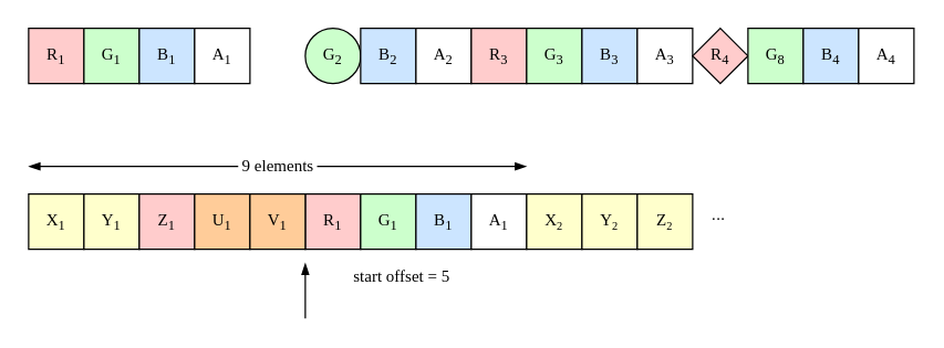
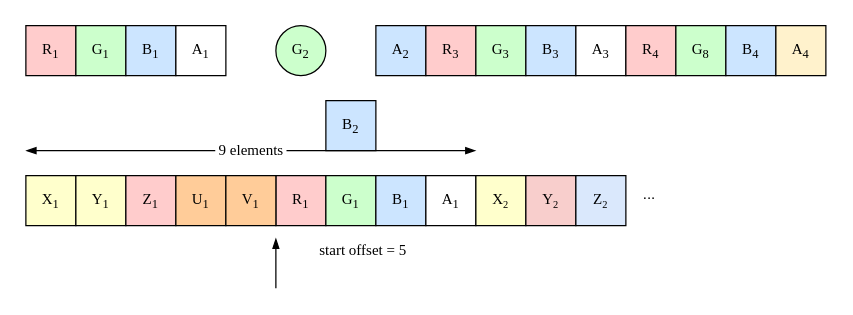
  <mxCell id="0" />
  <mxCell id="1" parent="0" />
  <mxCell id="2" value="&lt;font face=&quot;Menlo&quot;&gt;R&lt;sub&gt;1&lt;/sub&gt;&lt;/font&gt;" style="rounded=0;whiteSpace=wrap;html=1;fillColor=#FFCCCC;" vertex="1" parent="1"><mxGeometry x="20" y="20" width="40" height="40" as="geometry" /></mxCell>
  <mxCell id="3" value="&lt;font face=&quot;Menlo&quot;&gt;G&lt;sub&gt;1&lt;/sub&gt;&lt;/font&gt;" style="rounded=0;whiteSpace=wrap;html=1;fillColor=#CCFFCC;" vertex="1" parent="1"><mxGeometry x="60" y="20" width="40" height="40" as="geometry" /></mxCell>
  <mxCell id="4" value="&lt;font face=&quot;Menlo&quot;&gt;B&lt;sub&gt;1&lt;/sub&gt;&lt;/font&gt;" style="rounded=0;whiteSpace=wrap;html=1;fillColor=#CCE5FF;" vertex="1" parent="1"><mxGeometry x="100" y="20" width="40" height="40" as="geometry" /></mxCell>
  <mxCell id="5" value="&lt;font face=&quot;Menlo&quot;&gt;A&lt;sub&gt;1&lt;/sub&gt;&lt;/font&gt;" style="rounded=0;whiteSpace=wrap;html=1;" vertex="1" parent="1"><mxGeometry x="140" y="20" width="40" height="40" as="geometry" /></mxCell>
  <mxCell id="6" value="&lt;font face=&quot;Menlo&quot;&gt;G&lt;sub&gt;2&lt;/sub&gt;&lt;/font&gt;" style="ellipse;whiteSpace=wrap;html=1;fillColor=#CCFFCC;" vertex="1" parent="1"><mxGeometry x="220" y="20" width="40" height="40" as="geometry" /></mxCell>
- <mxCell id="7" value="&lt;font face=&quot;Menlo&quot;&gt;B&lt;sub&gt;2&lt;/sub&gt;&lt;/font&gt;" style="rounded=0;whiteSpace=wrap;html=1;fillColor=#CCE5FF;" vertex="1" parent="1"><mxGeometry x="260" y="20" width="40" height="40" as="geometry" /></mxCell>
- <mxCell id="8" value="&lt;font face=&quot;Menlo&quot;&gt;A&lt;sub&gt;2&lt;/sub&gt;&lt;/font&gt;" style="rounded=0;whiteSpace=wrap;html=1;" vertex="1" parent="1"><mxGeometry x="300" y="20" width="40" height="40" as="geometry" /></mxCell>
+ <mxCell id="7" value="&lt;font face=&quot;Menlo&quot;&gt;B&lt;sub&gt;2&lt;/sub&gt;&lt;/font&gt;" style="rounded=0;whiteSpace=wrap;html=1;fillColor=#CCE5FF;" vertex="1" parent="1"><mxGeometry x="260" y="80" width="40" height="40" as="geometry" /></mxCell>
+ <mxCell id="8" value="&lt;font face=&quot;Menlo&quot;&gt;A&lt;sub&gt;2&lt;/sub&gt;&lt;/font&gt;" style="rounded=0;whiteSpace=wrap;html=1;fillColor=#cce5ff;" vertex="1" parent="1"><mxGeometry x="300" y="20" width="40" height="40" as="geometry" /></mxCell>
  <mxCell id="9" value="&lt;font face=&quot;Menlo&quot;&gt;R&lt;sub&gt;3&lt;/sub&gt;&lt;/font&gt;" style="rounded=0;whiteSpace=wrap;html=1;fillColor=#FFCCCC;" vertex="1" parent="1"><mxGeometry x="340" y="20" width="40" height="40" as="geometry" /></mxCell>
  <mxCell id="10" value="&lt;font face=&quot;Menlo&quot;&gt;G&lt;sub&gt;3&lt;/sub&gt;&lt;/font&gt;" style="rounded=0;whiteSpace=wrap;html=1;fillColor=#CCFFCC;" vertex="1" parent="1"><mxGeometry x="380" y="20" width="40" height="40" as="geometry" /></mxCell>
  <mxCell id="11" value="&lt;font face=&quot;Menlo&quot;&gt;B&lt;sub&gt;3&lt;/sub&gt;&lt;/font&gt;" style="rounded=0;whiteSpace=wrap;html=1;fillColor=#CCE5FF;" vertex="1" parent="1"><mxGeometry x="420" y="20" width="40" height="40" as="geometry" /></mxCell>
  <mxCell id="12" value="&lt;font face=&quot;Menlo&quot;&gt;A&lt;sub&gt;3&lt;/sub&gt;&lt;/font&gt;" style="rounded=0;whiteSpace=wrap;html=1;" vertex="1" parent="1"><mxGeometry x="460" y="20" width="40" height="40" as="geometry" /></mxCell>
- <mxCell id="13" value="&lt;font face=&quot;Menlo&quot;&gt;R&lt;sub&gt;4&lt;/sub&gt;&lt;/font&gt;" style="rhombus;whiteSpace=wrap;html=1;fillColor=#FFCCCC;" vertex="1" parent="1"><mxGeometry x="500" y="20" width="40" height="40" as="geometry" /></mxCell>
+ <mxCell id="13" value="&lt;font face=&quot;Menlo&quot;&gt;R&lt;sub&gt;4&lt;/sub&gt;&lt;/font&gt;" style="rounded=0;whiteSpace=wrap;html=1;fillColor=#FFCCCC;" vertex="1" parent="1"><mxGeometry x="500" y="20" width="40" height="40" as="geometry" /></mxCell>
  <mxCell id="14" value="&lt;font face=&quot;Menlo&quot;&gt;G&lt;sub&gt;8&lt;/sub&gt;&lt;/font&gt;" style="rounded=0;whiteSpace=wrap;html=1;fillColor=#CCFFCC;" vertex="1" parent="1"><mxGeometry x="540" y="20" width="40" height="40" as="geometry" /></mxCell>
  <mxCell id="15" value="&lt;font face=&quot;Menlo&quot;&gt;B&lt;sub&gt;4&lt;/sub&gt;&lt;/font&gt;" style="rounded=0;whiteSpace=wrap;html=1;fillColor=#CCE5FF;" vertex="1" parent="1"><mxGeometry x="580" y="20" width="40" height="40" as="geometry" /></mxCell>
- <mxCell id="16" value="&lt;font face=&quot;Menlo&quot;&gt;A&lt;sub&gt;4&lt;/sub&gt;&lt;/font&gt;" style="rounded=0;whiteSpace=wrap;html=1;" vertex="1" parent="1"><mxGeometry x="620" y="20" width="40" height="40" as="geometry" /></mxCell>
+ <mxCell id="16" value="&lt;font face=&quot;Menlo&quot;&gt;A&lt;sub&gt;4&lt;/sub&gt;&lt;/font&gt;" style="rounded=0;whiteSpace=wrap;html=1;fillColor=#fff2cc;" vertex="1" parent="1"><mxGeometry x="620" y="20" width="40" height="40" as="geometry" /></mxCell>
  <mxCell id="17" value="&lt;font face=&quot;Menlo&quot;&gt;R&lt;sub&gt;1&lt;/sub&gt;&lt;/font&gt;" style="rounded=0;whiteSpace=wrap;html=1;fillColor=#FFCCCC;" vertex="1" parent="1"><mxGeometry x="220" y="140" width="40" height="40" as="geometry" /></mxCell>
  <mxCell id="18" value="&lt;font face=&quot;Menlo&quot;&gt;G&lt;sub&gt;1&lt;/sub&gt;&lt;/font&gt;" style="rounded=0;whiteSpace=wrap;html=1;fillColor=#CCFFCC;" vertex="1" parent="1"><mxGeometry x="260" y="140" width="40" height="40" as="geometry" /></mxCell>
  <mxCell id="19" value="&lt;font face=&quot;Menlo&quot;&gt;B&lt;sub&gt;1&lt;/sub&gt;&lt;/font&gt;" style="rounded=0;whiteSpace=wrap;html=1;fillColor=#CCE5FF;" vertex="1" parent="1"><mxGeometry x="300" y="140" width="40" height="40" as="geometry" /></mxCell>
  <mxCell id="20" value="&lt;font face=&quot;Menlo&quot;&gt;A&lt;sub&gt;1&lt;/sub&gt;&lt;/font&gt;" style="rounded=0;whiteSpace=wrap;html=1;" vertex="1" parent="1"><mxGeometry x="340" y="140" width="40" height="40" as="geometry" /></mxCell>
  <mxCell id="21" value="&lt;font face=&quot;Menlo&quot;&gt;X&lt;sub&gt;1&lt;/sub&gt;&lt;/font&gt;" style="rounded=0;whiteSpace=wrap;html=1;fillColor=#FFFFCC;" vertex="1" parent="1"><mxGeometry x="20" y="140" width="40" height="40" as="geometry" /></mxCell>
  <mxCell id="22" value="&lt;font face=&quot;Menlo&quot;&gt;Y&lt;sub&gt;1&lt;/sub&gt;&lt;/font&gt;" style="rounded=0;whiteSpace=wrap;html=1;fillColor=#FFFFCC;" vertex="1" parent="1"><mxGeometry x="60" y="140" width="40" height="40" as="geometry" /></mxCell>
  <mxCell id="23" value="&lt;font face=&quot;Menlo&quot;&gt;Z&lt;sub&gt;1&lt;/sub&gt;&lt;/font&gt;" style="rounded=0;whiteSpace=wrap;html=1;fillColor=#ffcccc;" vertex="1" parent="1"><mxGeometry x="100" y="140" width="40" height="40" as="geometry" /></mxCell>
  <mxCell id="24" value="&lt;font face=&quot;Menlo&quot;&gt;U&lt;sub&gt;1&lt;/sub&gt;&lt;/font&gt;" style="rounded=0;whiteSpace=wrap;html=1;fillColor=#FFCC99;" vertex="1" parent="1"><mxGeometry x="140" y="140" width="40" height="40" as="geometry" /></mxCell>
  <mxCell id="25" value="&lt;font face=&quot;Menlo&quot;&gt;V&lt;sub&gt;1&lt;/sub&gt;&lt;/font&gt;" style="rounded=0;whiteSpace=wrap;html=1;fillColor=#FFCC99;" vertex="1" parent="1"><mxGeometry x="180" y="140" width="40" height="40" as="geometry" /></mxCell>
  <mxCell id="26" value="&lt;font face=&quot;Menlo&quot;&gt;X&lt;span style=&quot;font-size: 10px&quot;&gt;&lt;sub&gt;2&lt;/sub&gt;&lt;/span&gt;&lt;/font&gt;" style="rounded=0;whiteSpace=wrap;html=1;fillColor=#FFFFCC;" vertex="1" parent="1"><mxGeometry x="380" y="140" width="40" height="40" as="geometry" /></mxCell>
- <mxCell id="27" value="&lt;font face=&quot;Menlo&quot;&gt;Y&lt;span style=&quot;font-size: 10px&quot;&gt;&lt;sub&gt;2&lt;/sub&gt;&lt;/span&gt;&lt;/font&gt;" style="rounded=0;whiteSpace=wrap;html=1;fillColor=#FFFFCC;" vertex="1" parent="1"><mxGeometry x="420" y="140" width="40" height="40" as="geometry" /></mxCell>
- <mxCell id="28" value="&lt;font face=&quot;Menlo&quot;&gt;Z&lt;span style=&quot;font-size: 10px&quot;&gt;&lt;sub&gt;2&lt;/sub&gt;&lt;/span&gt;&lt;/font&gt;" style="rounded=0;whiteSpace=wrap;html=1;fillColor=#FFFFCC;" vertex="1" parent="1"><mxGeometry x="460" y="140" width="40" height="40" as="geometry" /></mxCell>
+ <mxCell id="27" value="&lt;font face=&quot;Menlo&quot;&gt;Y&lt;span style=&quot;font-size: 10px&quot;&gt;&lt;sub&gt;2&lt;/sub&gt;&lt;/span&gt;&lt;/font&gt;" style="rounded=0;whiteSpace=wrap;html=1;fillColor=#f8cecc;" vertex="1" parent="1"><mxGeometry x="420" y="140" width="40" height="40" as="geometry" /></mxCell>
+ <mxCell id="28" value="&lt;font face=&quot;Menlo&quot;&gt;Z&lt;span style=&quot;font-size: 10px&quot;&gt;&lt;sub&gt;2&lt;/sub&gt;&lt;/span&gt;&lt;/font&gt;" style="rounded=0;whiteSpace=wrap;html=1;fillColor=#dae8fc;" vertex="1" parent="1"><mxGeometry x="460" y="140" width="40" height="40" as="geometry" /></mxCell>
  <mxCell id="29" value="..." style="text;html=1;strokeColor=none;fillColor=none;align=center;verticalAlign=middle;whiteSpace=wrap;rounded=0;" vertex="1" parent="1"><mxGeometry x="499" y="145" width="40" height="20" as="geometry" /></mxCell>
  <mxCell id="30" value="&lt;font face=&quot;Menlo&quot; style=&quot;font-size: 12px&quot;&gt;&amp;nbsp;9 elements&amp;nbsp;&lt;/font&gt;" style="endArrow=blockThin;startArrow=blockThin;html=1;endFill=1;startFill=1;" edge="1" parent="1"><mxGeometry width="50" height="50" relative="1" as="geometry"><mxPoint x="20" y="120" as="sourcePoint" /><mxPoint x="380" y="120" as="targetPoint" /></mxGeometry></mxCell>
  <mxCell id="31" value="" style="endArrow=blockThin;html=1;endFill=1;" edge="1" parent="1"><mxGeometry x="240" y="250" width="50" height="50" as="geometry"><mxPoint x="220" y="230" as="sourcePoint" /><mxPoint x="220" y="190" as="targetPoint" /></mxGeometry></mxCell>
  <mxCell id="32" value="&lt;font face=&quot;Menlo&quot;&gt;start offset = 5&lt;/font&gt;" style="text;html=1;strokeColor=none;fillColor=none;align=center;verticalAlign=middle;whiteSpace=wrap;rounded=0;" vertex="1" parent="1"><mxGeometry x="230" y="190" width="120" height="20" as="geometry" /></mxCell>
